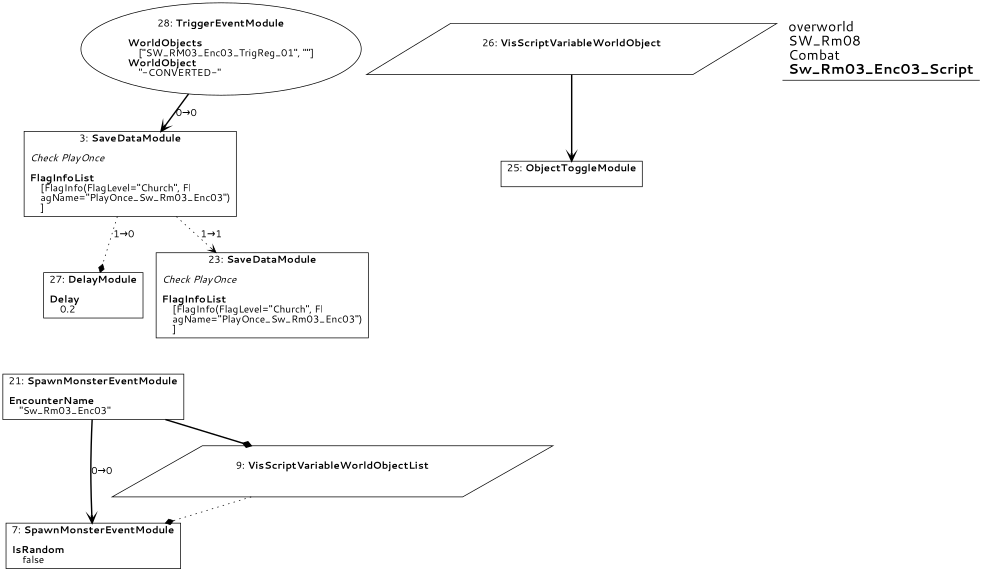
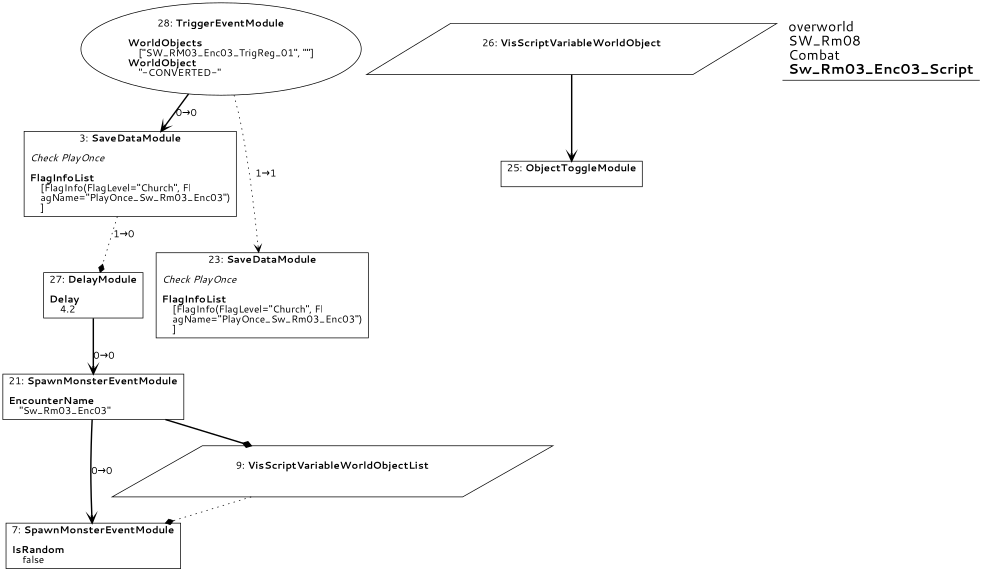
  digraph {
    fontname="Segoe UI"
    splines=spline
    node [fontname="Segoe UI" shape=box]
    edge [arrowhead=vee fontname="Segoe UI" style=bold]
    n1 [label=<3: <b>SaveDataModule</b><br/><br/><i>Check PlayOnce<br align="left"/></i><br align="left"/><b>FlagInfoList</b><br align="left"/>    [FlagInfo(FlagLevel=&quot;Church&quot;, Fl<br align="left"/>    agName=&quot;PlayOnce_Sw_Rm03_Enc03&quot;)<br align="left"/>    ]<br align="left"/>>]
    n2 [label=<23: <b>SaveDataModule</b><br/><br/><i>Check PlayOnce<br align="left"/></i><br align="left"/><b>FlagInfoList</b><br align="left"/>    [FlagInfo(FlagLevel=&quot;Church&quot;, Fl<br align="left"/>    agName=&quot;PlayOnce_Sw_Rm03_Enc03&quot;)<br align="left"/>    ]<br align="left"/>>]
-   n3 [label=<27: <b>DelayModule</b><br/><br/><b>Delay</b><br align="left"/>    0.2<br align="left"/>>]
+   n3 [label=<27: <b>DelayModule</b><br/><br/><b>Delay</b><br align="left"/>    4.2<br align="left"/>>]
    n4 [label=<21: <b>SpawnMonsterEventModule</b><br/><br/><b>EncounterName</b><br align="left"/>    &quot;Sw_Rm03_Enc03&quot;<br align="left"/>>]
    n5 [label=<7: <b>SpawnMonsterEventModule</b><br/><br/><b>IsRandom</b><br align="left"/>    false<br align="left"/>>]
    n6 [label=<9: <b>VisScriptVariableWorldObjectList</b><br/><br/>> shape=parallelogram]
    n7 [label=<25: <b>ObjectToggleModule</b><br/><br/>>]
    n8 [label=<26: <b>VisScriptVariableWorldObject</b><br/><br/>> shape=parallelogram]
    n9 [label=<28: <b>TriggerEventModule</b><br/><br/><b>WorldObjects</b><br align="left"/>    [&quot;SW_RM03_Enc03_TrigReg_01&quot;, &quot;&quot;]<br align="left"/><b>WorldObject</b><br align="left"/>    &quot;-CONVERTED-&quot;<br align="left"/>> shape=oval]
    n10 [label=<<font point-size="20">overworld<br align="left"/>SW_Rm08<br align="left"/>Combat<br align="left"/><b>Sw_Rm03_Enc03_Script</b><br align="left"/></font>> shape=underline]
-   n1 -> n2 [label="1→1" style=dotted]
+   n9 -> n2 [label="1→1" style=dotted]
    n1 -> n3 [arrowhead=diamond label="1→0" style=dotted]
+   n3 -> n4 [label="0→0"]
    n4 -> n5 [label="0→0"]
    n4 -> n6 [arrowhead=diamond]
    n6 -> n5 [arrowhead=diamond style=dotted]
    n8 -> n7
    n9 -> n1 [label="0→0"]
  }
